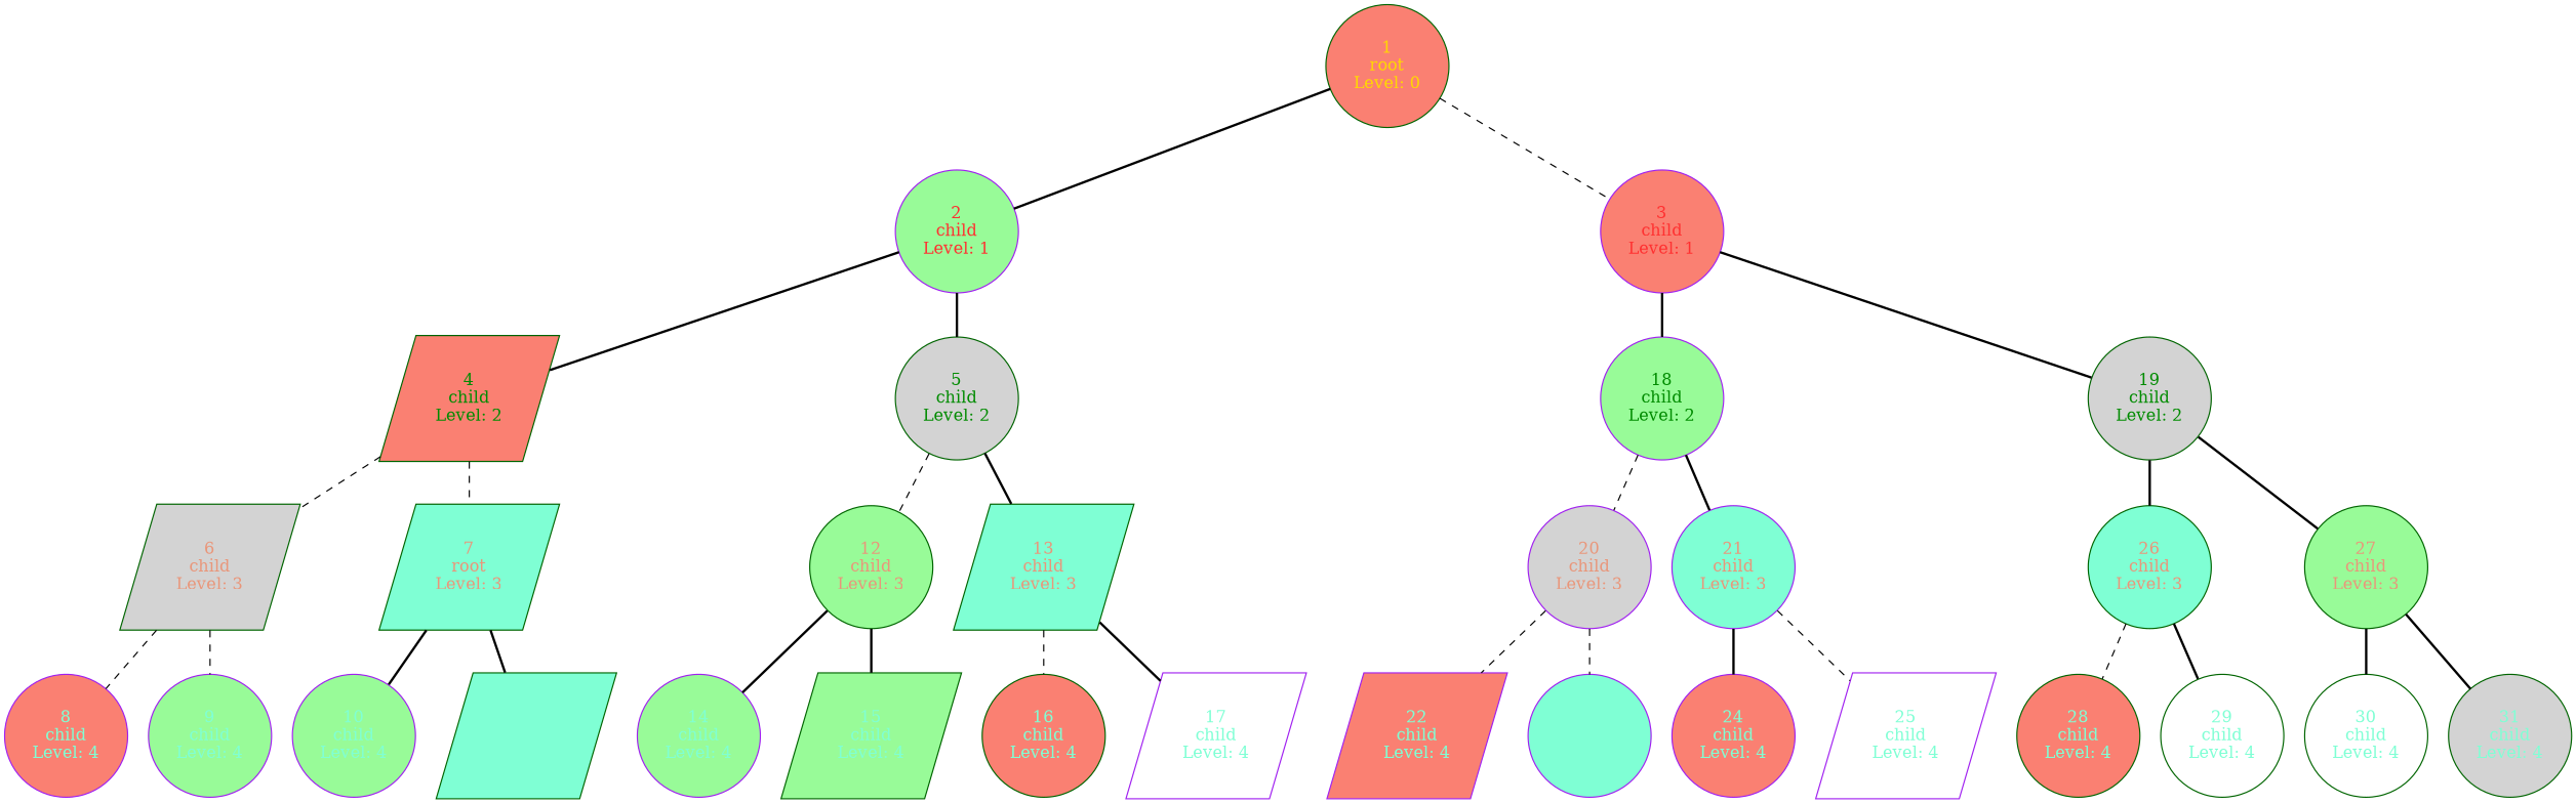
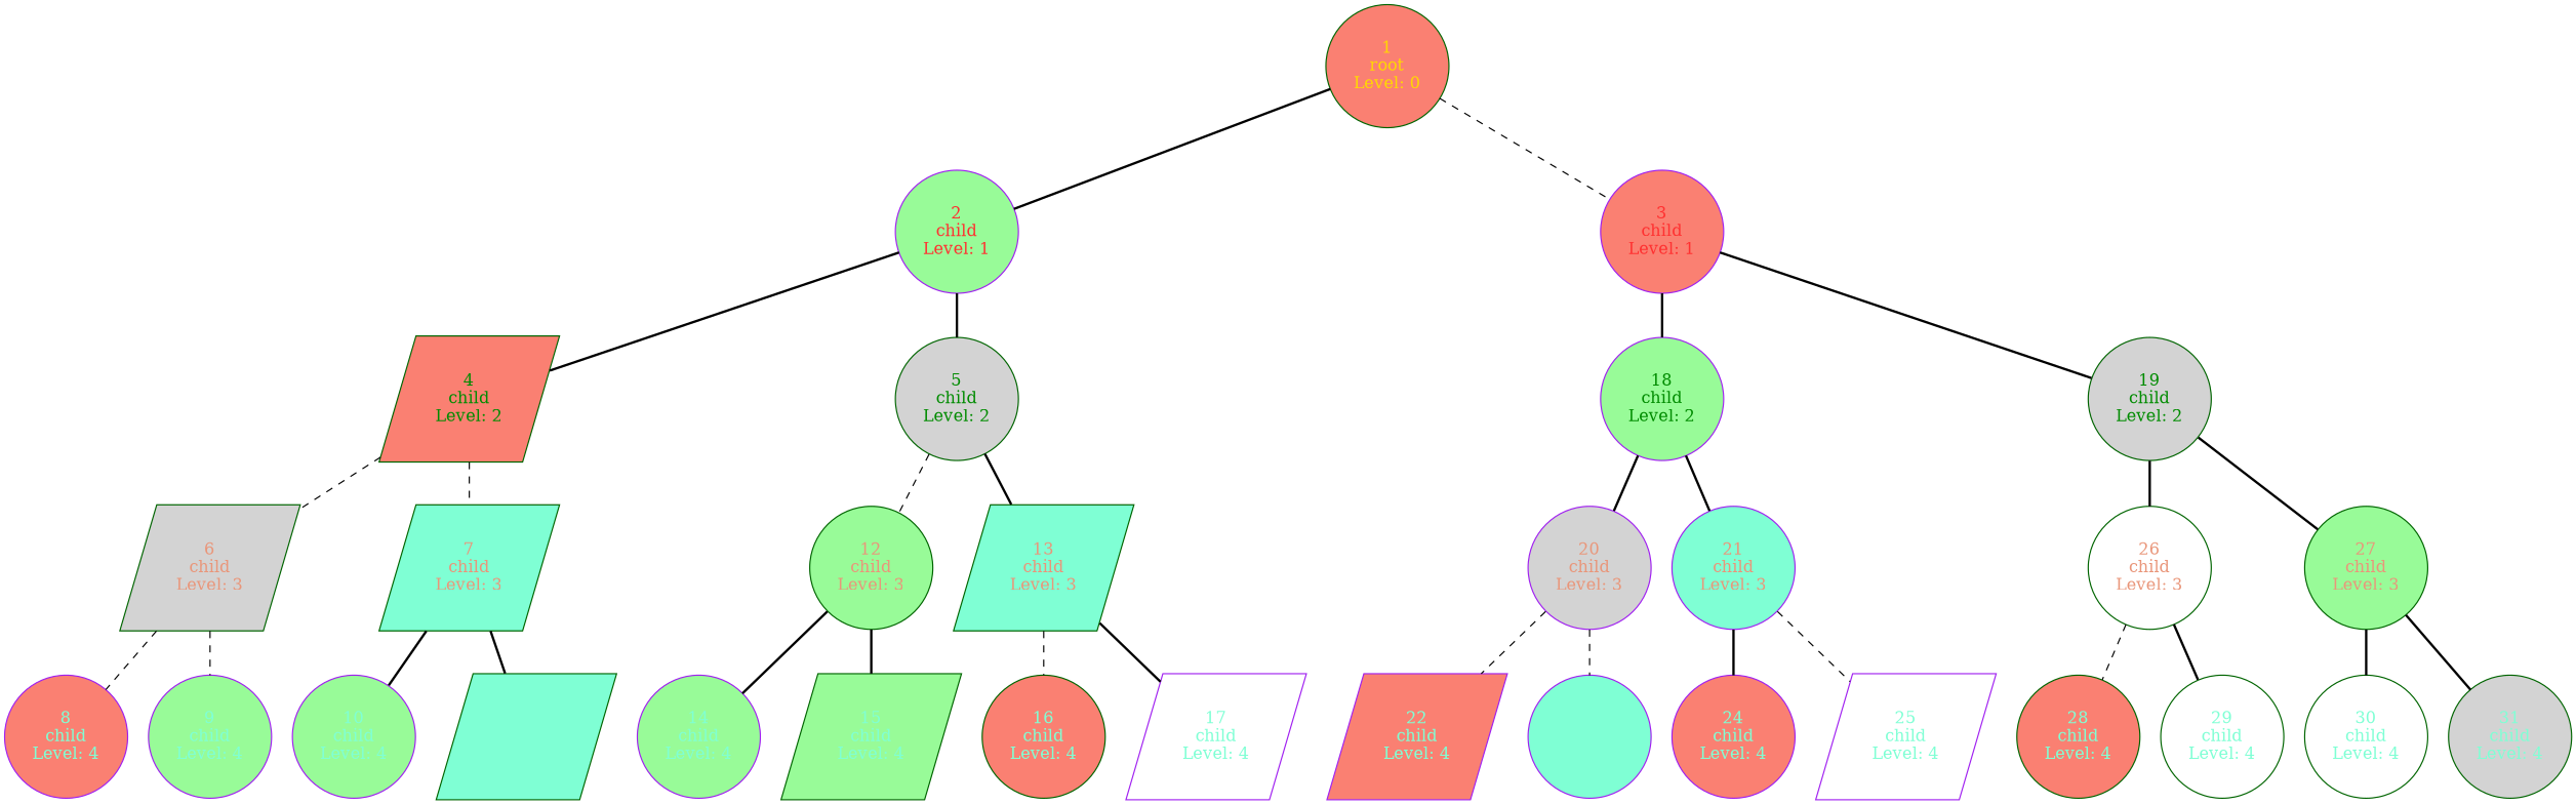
  graph {
    node [color=darkgreen fillcolor=salmon fontcolor=aquamarine shape=circle style=filled]
    edge [style=bold]
    n1 [fontcolor=gold label="1\nroot\nLevel: 0"]
    n2 [color=purple fillcolor=palegreen fontcolor=firebrick1 label="2\nchild\nLevel: 1"]
    n3 [color=purple fontcolor=firebrick1 label="3\nchild\nLevel: 1"]
    n4 [fontcolor=green4 label="4\nchild\nLevel: 2" shape=parallelogram]
    n5 [fillcolor=lightgrey fontcolor=green4 label="5\nchild\nLevel: 2"]
    n6 [color=purple fillcolor=palegreen fontcolor=green4 label="18\nchild\nLevel: 2"]
    n7 [fillcolor=lightgrey fontcolor=green4 label="19\nchild\nLevel: 2"]
    n8 [fillcolor=lightgrey fontcolor=darksalmon label="6\nchild\nLevel: 3" shape=parallelogram]
-   n9 [fillcolor=aquamarine fontcolor=darksalmon label="7\nroot\nLevel: 3" shape=parallelogram]
+   n9 [fillcolor=aquamarine fontcolor=darksalmon label="7\nchild\nLevel: 3" shape=parallelogram]
    n10 [fillcolor=palegreen fontcolor=darksalmon label="12\nchild\nLevel: 3"]
    n11 [fillcolor=aquamarine fontcolor=darksalmon label="13\nchild\nLevel: 3" shape=parallelogram]
    n12 [color=purple fillcolor=lightgrey fontcolor=darksalmon label="20\nchild\nLevel: 3"]
    n13 [color=purple fillcolor=aquamarine fontcolor=darksalmon label="21\nchild\nLevel: 3"]
-   n14 [fillcolor=aquamarine fontcolor=darksalmon label="26\nchild\nLevel: 3"]
+   n14 [fillcolor=white fontcolor=darksalmon label="26\nchild\nLevel: 3"]
    n15 [fillcolor=palegreen fontcolor=darksalmon label="27\nchild\nLevel: 3"]
    n16 [color=purple label="8\nchild\nLevel: 4"]
    n17 [color=purple fillcolor=palegreen label="9\nchild\nLevel: 4"]
    n18 [color=purple fillcolor=palegreen label="10\nchild\nLevel: 4"]
    n19 [fillcolor=aquamarine label="11\nchild\nLevel: 4" shape=parallelogram]
    n20 [color=purple fillcolor=palegreen label="14\nchild\nLevel: 4"]
    n21 [fillcolor=palegreen label="15\nchild\nLevel: 4" shape=parallelogram]
    n22 [label="16\nchild\nLevel: 4"]
    n23 [color=purple fillcolor=white label="17\nchild\nLevel: 4" shape=parallelogram]
    n24 [color=purple label="22\nchild\nLevel: 4" shape=parallelogram]
    n25 [color=purple fillcolor=aquamarine label="23\nchild\nLevel: 4"]
    n26 [color=purple label="24\nchild\nLevel: 4"]
    n27 [color=purple fillcolor=white label="25\nchild\nLevel: 4" shape=parallelogram]
    n28 [label="28\nchild\nLevel: 4"]
    n29 [fillcolor=white label="29\nchild\nLevel: 4"]
    n30 [fillcolor=white label="30\nchild\nLevel: 4"]
    n31 [fillcolor=lightgrey label="31\nchild\nLevel: 4"]
    n1 -- n2
    n1 -- n3 [style=dashed]
    n2 -- n4
    n2 -- n5
    n3 -- n6
    n3 -- n7
    n4 -- n8 [style=dashed]
    n4 -- n9 [style=dashed]
    n5 -- n10 [style=dashed]
    n5 -- n11
-   n6 -- n12 [style=dashed]
+   n6 -- n12
    n6 -- n13
    n7 -- n14
    n7 -- n15
    n8 -- n16 [style=dashed]
    n8 -- n17 [style=dashed]
    n9 -- n18
    n9 -- n19
    n10 -- n20
    n10 -- n21
    n11 -- n22 [style=dashed]
    n11 -- n23
    n12 -- n24 [style=dashed]
    n12 -- n25 [style=dashed]
    n13 -- n26
    n13 -- n27 [style=dashed]
    n14 -- n28 [style=dashed]
    n14 -- n29
    n15 -- n30
    n15 -- n31
  }
